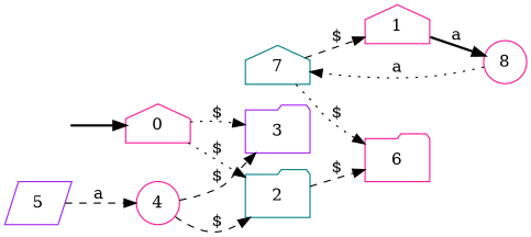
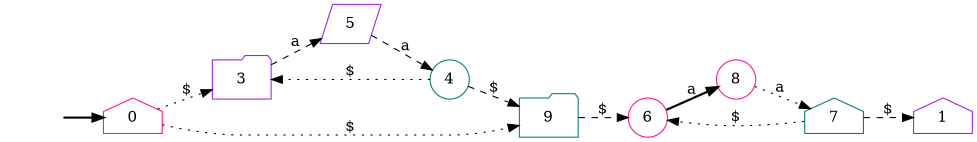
  digraph {
    rankdir=LR
    node [color=deeppink shape=house]
    edge [style=dotted weight="$"]
    "" [shape=none]
    0
    3 [color=purple shape=folder]
-   2 [color=teal shape=folder]
-   1
+   2 [color=teal shape=folder label=9]
+   1 [color=purple]
    5 [color=purple shape=parallelogram]
-   6 [shape=folder]
-   4 [shape=circle]
+   6 [shape=circle]
+   4 [color=teal shape=circle]
    8 [shape=circle]
    7 [color=teal]
    "" -> 0 [style=bold weight=""]
    0 -> 3 [label="$"]
    0 -> 2 [label="$"]
+   3 -> 5 [label=a style=dashed weight=a]
    2 -> 6 [label="$" style=dashed]
    5 -> 4 [label=a style=dashed weight=a]
-   1 -> 8 [label=a style=bold weight=a]
-   4 -> 3 [label="$" style=dashed]
+   6 -> 8 [label=a style=bold weight=a]
+   4 -> 3 [label="$"]
    4 -> 2 [label="$" style=dashed]
    8 -> 7 [label=a weight=a]
    7 -> 1 [label="$" style=dashed]
    7 -> 6 [label="$"]
  }
